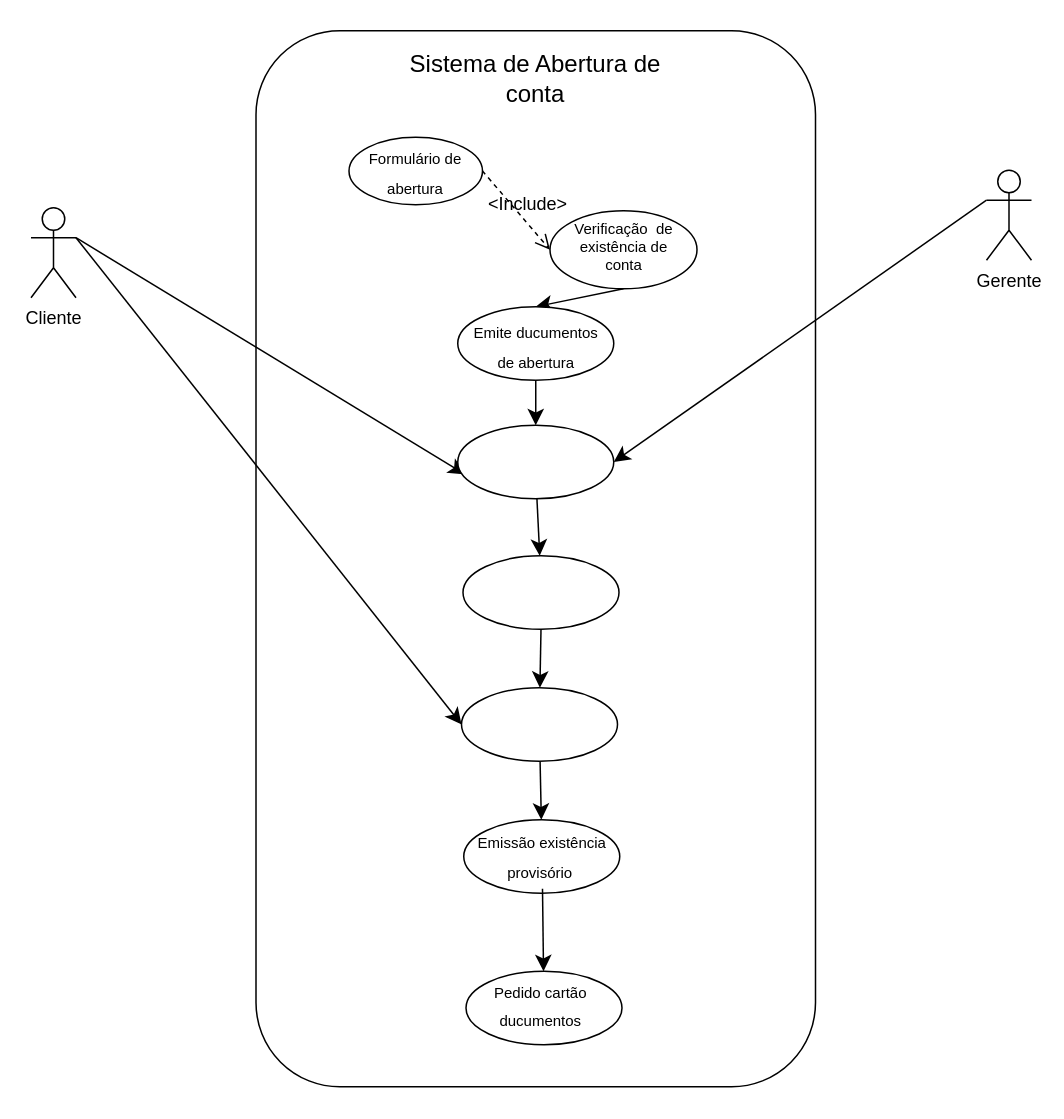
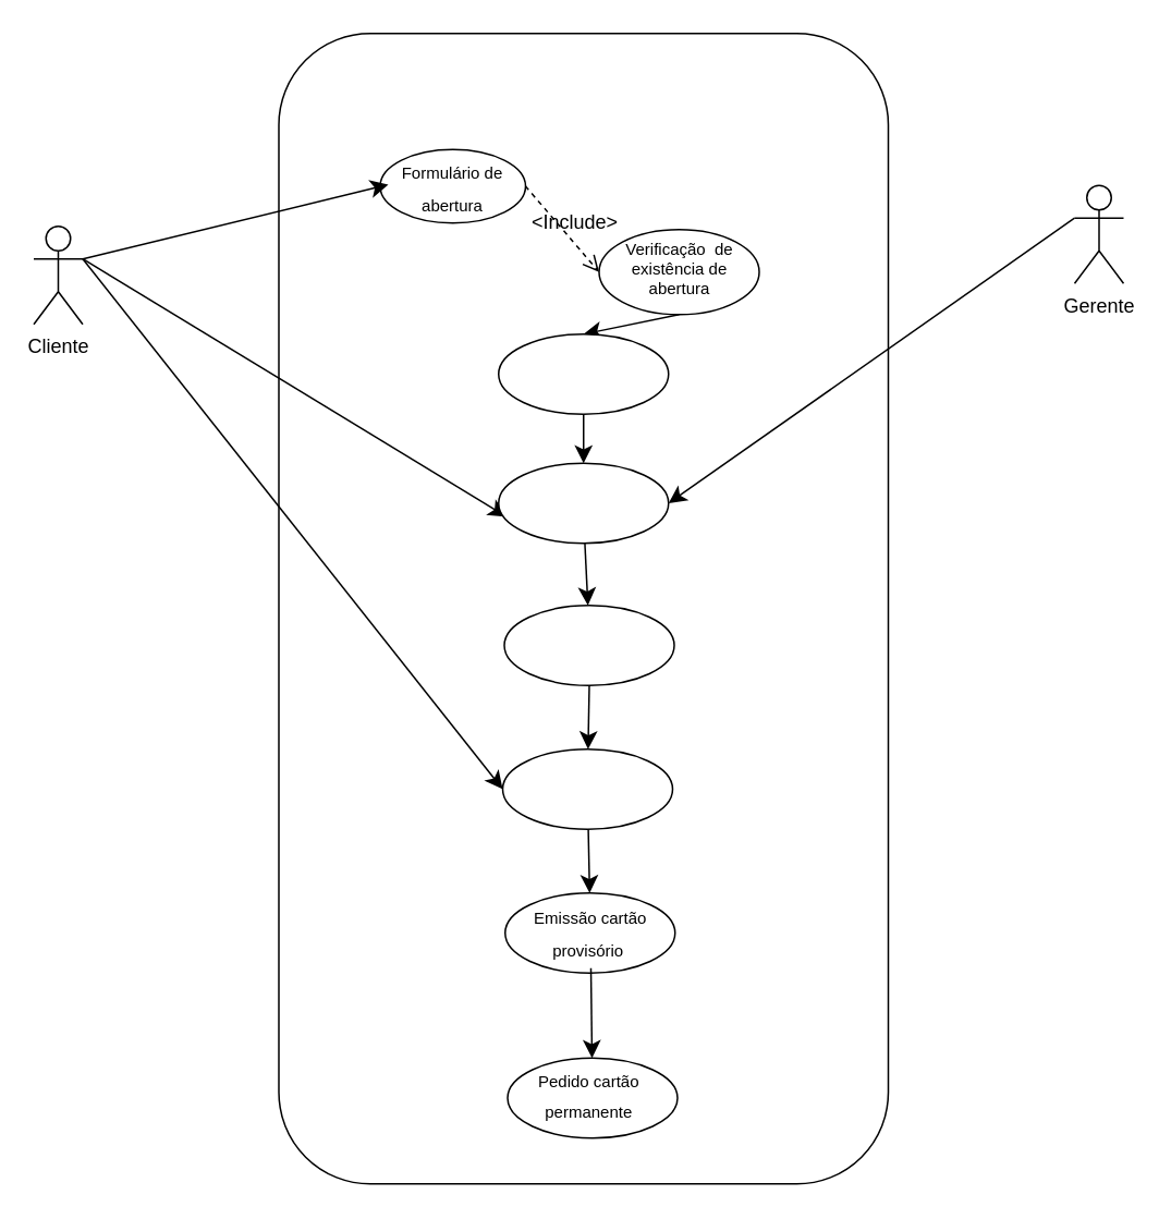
  <mxCell id="0" />
  <mxCell id="1" parent="0" />
  <mxCell id="2" value="" style="rounded=1;whiteSpace=wrap;html=1;" vertex="1" parent="1"><mxGeometry x="170" y="20" width="373" height="704" as="geometry" /></mxCell>
- <mxCell id="3" value="Sistema de Abertura de conta" style="text;html=1;align=center;verticalAlign=middle;whiteSpace=wrap;rounded=0;fontSize=16;" vertex="1" parent="1"><mxGeometry x="259" y="20" width="195" height="64" as="geometry" /></mxCell>
  <mxCell id="4" value="" style="ellipse;whiteSpace=wrap;html=1;" vertex="1" parent="1"><mxGeometry x="232" y="91" width="89" height="45" as="geometry" /></mxCell>
  <mxCell id="5" style="edgeStyle=none;curved=1;rounded=0;orthogonalLoop=1;jettySize=auto;html=1;entryX=1;entryY=0.5;entryDx=0;entryDy=0;fontSize=12;startSize=8;endSize=8;exitX=0;exitY=0.333;exitDx=0;exitDy=0;exitPerimeter=0;" edge="1" parent="1" source="6" target="24"><mxGeometry relative="1" as="geometry" /></mxCell>
  <mxCell id="6" value="Gerente" style="shape=umlActor;verticalLabelPosition=bottom;verticalAlign=top;html=1;outlineConnect=0;" vertex="1" parent="1"><mxGeometry x="657" y="113" width="30" height="60" as="geometry" /></mxCell>
  <mxCell id="7" value="" style="edgeStyle=none;curved=1;rounded=0;orthogonalLoop=1;jettySize=auto;html=1;fontSize=12;startSize=8;endSize=8;exitX=1;exitY=0.333;exitDx=0;exitDy=0;exitPerimeter=0;entryX=0.046;entryY=0.667;entryDx=0;entryDy=0;entryPerimeter=0;" edge="1" parent="1" source="9" target="24"><mxGeometry relative="1" as="geometry"><mxPoint x="170" y="248" as="targetPoint" /></mxGeometry></mxCell>
  <mxCell id="8" value="" style="edgeStyle=none;curved=1;rounded=0;orthogonalLoop=1;jettySize=auto;html=1;fontSize=12;startSize=8;endSize=8;entryX=0;entryY=0.5;entryDx=0;entryDy=0;exitX=1;exitY=0.333;exitDx=0;exitDy=0;exitPerimeter=0;" edge="1" parent="1" source="9" target="22"><mxGeometry relative="1" as="geometry" /></mxCell>
  <mxCell id="9" value="Cliente" style="shape=umlActor;verticalLabelPosition=bottom;verticalAlign=top;html=1;outlineConnect=0;" vertex="1" parent="1"><mxGeometry x="20" y="138" width="30" height="60" as="geometry" /></mxCell>
  <mxCell id="10" value="&lt;font style=&quot;font-size: 10px;&quot;&gt;Formulário de abertura&lt;/font&gt;" style="text;html=1;align=center;verticalAlign=middle;whiteSpace=wrap;rounded=0;fontSize=16;" vertex="1" parent="1"><mxGeometry x="237" y="91" width="79" height="43" as="geometry" /></mxCell>
+ <mxCell id="11" value="" style="endArrow=classic;html=1;rounded=0;fontSize=12;startSize=8;endSize=8;curved=1;exitX=1;exitY=0.333;exitDx=0;exitDy=0;exitPerimeter=0;entryX=0;entryY=0.5;entryDx=0;entryDy=0;" edge="1" parent="1" source="9" target="10"><mxGeometry width="50" height="50" relative="1" as="geometry"><mxPoint x="374" y="173" as="sourcePoint" /><mxPoint x="424" y="123" as="targetPoint" /></mxGeometry></mxCell>
  <mxCell id="12" value="" style="ellipse;whiteSpace=wrap;html=1;" vertex="1" parent="1"><mxGeometry x="366" y="140" width="98" height="52" as="geometry" /></mxCell>
  <mxCell id="13" value="" style="edgeStyle=none;curved=1;rounded=0;orthogonalLoop=1;jettySize=auto;html=1;fontSize=12;startSize=8;endSize=8;entryX=0.5;entryY=0;entryDx=0;entryDy=0;exitX=0.5;exitY=1;exitDx=0;exitDy=0;" edge="1" parent="1" source="12" target="17"><mxGeometry relative="1" as="geometry" /></mxCell>
- <mxCell id="14" value="Verificação&amp;nbsp; de existência de conta&lt;div&gt;&lt;br&gt;&lt;/div&gt;" style="text;html=1;align=center;verticalAlign=middle;whiteSpace=wrap;rounded=0;fontSize=10;" vertex="1" parent="1"><mxGeometry x="378.5" y="140" width="73" height="59" as="geometry" /></mxCell>
+ <mxCell id="14" value="Verificação&amp;nbsp; de existência de abertura&lt;div&gt;&lt;br&gt;&lt;/div&gt;" style="text;html=1;align=center;verticalAlign=middle;whiteSpace=wrap;rounded=0;fontSize=10;" vertex="1" parent="1"><mxGeometry x="378.5" y="140" width="73" height="59" as="geometry" /></mxCell>
  <mxCell id="15" value="&amp;lt;Include&amp;gt;" style="endArrow=open;startArrow=none;endFill=0;startFill=0;endSize=8;html=1;verticalAlign=bottom;dashed=1;labelBackgroundColor=none;rounded=0;fontSize=12;curved=1;exitX=1;exitY=0.5;exitDx=0;exitDy=0;entryX=0;entryY=0.5;entryDx=0;entryDy=0;" edge="1" parent="1" source="4" target="12"><mxGeometry x="0.257" y="2" width="160" relative="1" as="geometry"><mxPoint x="282" y="214" as="sourcePoint" /><mxPoint x="442" y="214" as="targetPoint" /><mxPoint as="offset" /></mxGeometry></mxCell>
  <mxCell id="16" value="" style="edgeStyle=none;curved=1;rounded=0;orthogonalLoop=1;jettySize=auto;html=1;fontSize=12;startSize=8;endSize=8;entryX=0.5;entryY=0;entryDx=0;entryDy=0;" edge="1" parent="1" source="17" target="24"><mxGeometry relative="1" as="geometry" /></mxCell>
  <mxCell id="17" value="" style="ellipse;whiteSpace=wrap;html=1;" vertex="1" parent="1"><mxGeometry x="304.5" y="204" width="104" height="49" as="geometry" /></mxCell>
- <mxCell id="18" value="&lt;font style=&quot;font-size: 10px;&quot;&gt;Emite ducumentos de abertura&lt;/font&gt;" style="text;html=1;align=center;verticalAlign=middle;whiteSpace=wrap;rounded=0;fontSize=16;" vertex="1" parent="1"><mxGeometry x="308.5" y="212" width="96" height="33" as="geometry" /></mxCell>
  <mxCell id="19" value="" style="edgeStyle=none;curved=1;rounded=0;orthogonalLoop=1;jettySize=auto;html=1;fontSize=12;startSize=8;endSize=8;" edge="1" parent="1" source="20" target="22"><mxGeometry relative="1" as="geometry" /></mxCell>
  <mxCell id="20" value="" style="ellipse;whiteSpace=wrap;html=1;" vertex="1" parent="1"><mxGeometry x="308" y="370" width="104" height="49" as="geometry" /></mxCell>
  <mxCell id="21" value="" style="edgeStyle=none;curved=1;rounded=0;orthogonalLoop=1;jettySize=auto;html=1;fontSize=12;startSize=8;endSize=8;" edge="1" parent="1" source="22" target="26"><mxGeometry relative="1" as="geometry" /></mxCell>
  <mxCell id="22" value="" style="ellipse;whiteSpace=wrap;html=1;" vertex="1" parent="1"><mxGeometry x="307" y="458" width="104" height="49" as="geometry" /></mxCell>
  <mxCell id="23" value="" style="edgeStyle=none;curved=1;rounded=0;orthogonalLoop=1;jettySize=auto;html=1;fontSize=12;startSize=8;endSize=8;" edge="1" parent="1" source="24" target="20"><mxGeometry relative="1" as="geometry" /></mxCell>
  <mxCell id="24" value="" style="ellipse;whiteSpace=wrap;html=1;" vertex="1" parent="1"><mxGeometry x="304.5" y="283" width="104" height="49" as="geometry" /></mxCell>
  <mxCell id="25" value="" style="ellipse;whiteSpace=wrap;html=1;" vertex="1" parent="1"><mxGeometry x="310" y="647" width="104" height="49" as="geometry" /></mxCell>
  <mxCell id="26" value="" style="ellipse;whiteSpace=wrap;html=1;" vertex="1" parent="1"><mxGeometry x="308.5" y="546" width="104" height="49" as="geometry" /></mxCell>
  <mxCell id="27" value="" style="edgeStyle=none;curved=1;rounded=0;orthogonalLoop=1;jettySize=auto;html=1;fontSize=12;startSize=8;endSize=8;exitX=0.5;exitY=1;exitDx=0;exitDy=0;" edge="1" parent="1" source="28" target="25"><mxGeometry relative="1" as="geometry" /></mxCell>
- <mxCell id="28" value="&lt;span style=&quot;font-size: 10px;&quot;&gt;Emissão existência provisório&amp;nbsp;&lt;/span&gt;" style="text;html=1;align=center;verticalAlign=middle;whiteSpace=wrap;rounded=0;fontSize=16;" vertex="1" parent="1"><mxGeometry x="310" y="546" width="102" height="46" as="geometry" /></mxCell>
+ <mxCell id="28" value="&lt;span style=&quot;font-size: 10px;&quot;&gt;Emissão cartão provisório&amp;nbsp;&lt;/span&gt;" style="text;html=1;align=center;verticalAlign=middle;whiteSpace=wrap;rounded=0;fontSize=16;" vertex="1" parent="1"><mxGeometry x="310" y="546" width="102" height="46" as="geometry" /></mxCell>
  <mxCell id="29" style="edgeStyle=none;curved=1;rounded=0;orthogonalLoop=1;jettySize=auto;html=1;exitX=0;exitY=1;exitDx=0;exitDy=0;fontSize=12;startSize=8;endSize=8;" edge="1" parent="1" source="28" target="28"><mxGeometry relative="1" as="geometry" /></mxCell>
- <mxCell id="30" value="&lt;font style=&quot;font-size: 10px;&quot;&gt;Pedido cartão ducumentos&lt;/font&gt;&lt;div&gt;&lt;font style=&quot;font-size: 10px;&quot;&gt;&lt;br&gt;&lt;/font&gt;&lt;/div&gt;" style="text;html=1;align=center;verticalAlign=middle;whiteSpace=wrap;rounded=0;fontSize=16;" vertex="1" parent="1"><mxGeometry x="317" y="654" width="86" height="48" as="geometry" /></mxCell>
+ <mxCell id="30" value="&lt;font style=&quot;font-size: 10px;&quot;&gt;Pedido cartão permanente&lt;/font&gt;&lt;div&gt;&lt;font style=&quot;font-size: 10px;&quot;&gt;&lt;br&gt;&lt;/font&gt;&lt;/div&gt;" style="text;html=1;align=center;verticalAlign=middle;whiteSpace=wrap;rounded=0;fontSize=16;" vertex="1" parent="1"><mxGeometry x="317" y="654" width="86" height="48" as="geometry" /></mxCell>
